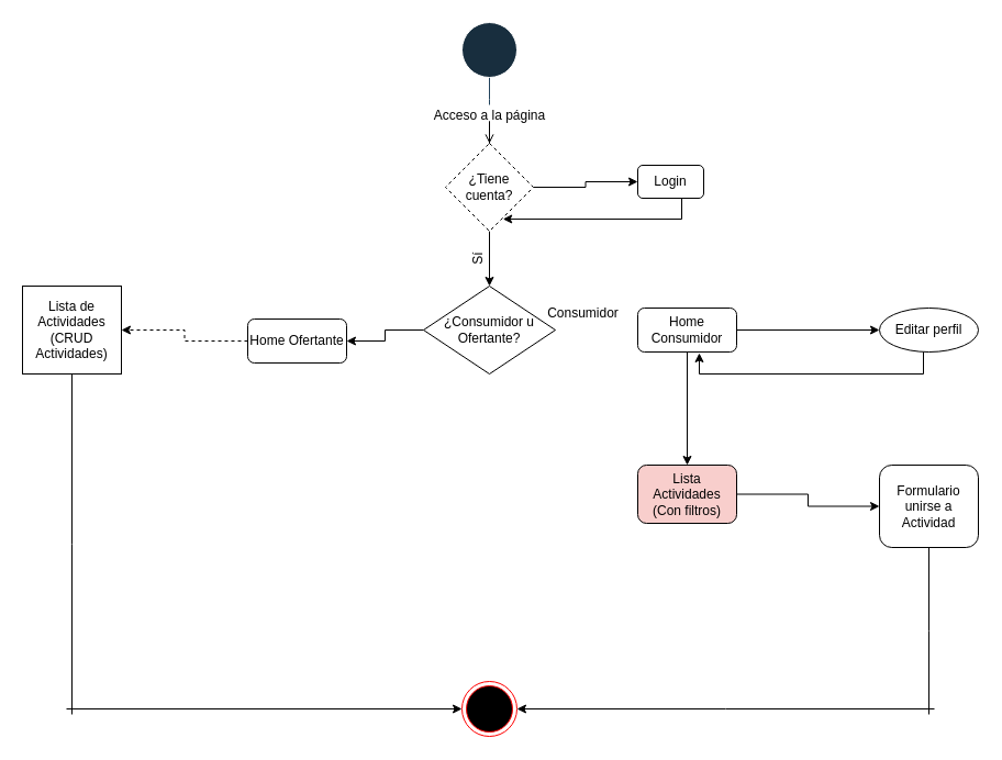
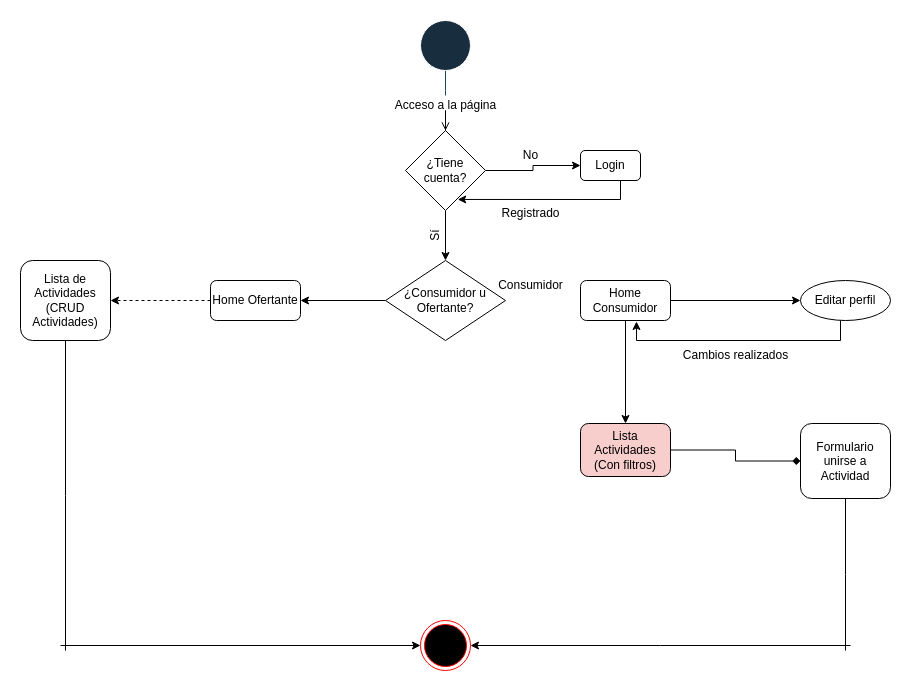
  <mxCell id="0" />
  <mxCell id="1" parent="0" />
  <mxCell id="2" value="" style="edgeStyle=orthogonalEdgeStyle;rounded=0;orthogonalLoop=1;jettySize=auto;html=1;labelBackgroundColor=none;strokeColor=#23445D;fontColor=default;endArrow=none;endFill=0;" parent="1" source="3" edge="1"><mxGeometry relative="1" as="geometry"><mxPoint x="445" y="95" as="targetPoint" /></mxGeometry></mxCell>
  <mxCell id="3" value="" style="ellipse;whiteSpace=wrap;html=1;labelBackgroundColor=none;fillColor=#182E3E;strokeColor=#FFFFFF;fontColor=#FFFFFF;" parent="1" vertex="1"><mxGeometry x="420" y="20" width="50" height="50" as="geometry" /></mxCell>
  <mxCell id="4" value="Acceso a la página" style="text;html=1;align=center;verticalAlign=middle;resizable=0;points=[];autosize=1;strokeColor=none;fillColor=none;" parent="1" vertex="1"><mxGeometry x="385" y="90" width="120" height="30" as="geometry" /></mxCell>
  <mxCell id="5" value="" style="edgeStyle=orthogonalEdgeStyle;rounded=0;orthogonalLoop=1;jettySize=auto;html=1;endArrow=open;" parent="1" source="4" target="8" edge="1"><mxGeometry relative="1" as="geometry"><mxPoint x="445" y="200" as="targetPoint" /><mxPoint x="445" y="120" as="sourcePoint" /></mxGeometry></mxCell>
  <mxCell id="6" value="" style="edgeStyle=orthogonalEdgeStyle;rounded=0;orthogonalLoop=1;jettySize=auto;html=1;" parent="1" source="8" target="10" edge="1"><mxGeometry relative="1" as="geometry" /></mxCell>
  <mxCell id="7" style="edgeStyle=orthogonalEdgeStyle;rounded=0;orthogonalLoop=1;jettySize=auto;html=1;" parent="1" source="8" target="14" edge="1"><mxGeometry relative="1" as="geometry" /></mxCell>
- <mxCell id="8" value="¿Tiene cuenta?" style="rhombus;whiteSpace=wrap;html=1;dashed=1;" parent="1" vertex="1"><mxGeometry x="405" y="130" width="80" height="80" as="geometry" /></mxCell>
+ <mxCell id="8" value="¿Tiene cuenta?" style="rhombus;whiteSpace=wrap;html=1;" parent="1" vertex="1"><mxGeometry x="405" y="130" width="80" height="80" as="geometry" /></mxCell>
  <mxCell id="9" style="edgeStyle=orthogonalEdgeStyle;rounded=0;orthogonalLoop=1;jettySize=auto;html=1;entryX=0.653;entryY=0.862;entryDx=0;entryDy=0;entryPerimeter=0;" parent="1" source="10" target="8" edge="1"><mxGeometry relative="1" as="geometry"><mxPoint x="625" y="240" as="targetPoint" /><Array as="points"><mxPoint x="620" y="199" /></Array></mxGeometry></mxCell>
  <mxCell id="10" value="Login" style="rounded=1;whiteSpace=wrap;html=1;" parent="1" vertex="1"><mxGeometry x="580" y="150" width="60" height="30" as="geometry" /></mxCell>
+ <mxCell id="11" value="No" style="text;html=1;align=center;verticalAlign=middle;resizable=0;points=[];autosize=1;strokeColor=none;fillColor=none;" parent="1" vertex="1"><mxGeometry x="510" y="140" width="40" height="30" as="geometry" /></mxCell>
  <mxCell id="12" value="Sí" style="text;html=1;align=center;verticalAlign=middle;whiteSpace=wrap;rounded=0;rotation=-90;" parent="1" vertex="1"><mxGeometry x="405" y="220" width="60" height="30" as="geometry" /></mxCell>
  <mxCell id="13" style="edgeStyle=orthogonalEdgeStyle;rounded=0;orthogonalLoop=1;jettySize=auto;html=1;" parent="1" source="14" target="16" edge="1"><mxGeometry relative="1" as="geometry" /></mxCell>
  <mxCell id="14" value="¿Consumidor u Ofertante?" style="rhombus;whiteSpace=wrap;html=1;" parent="1" vertex="1"><mxGeometry x="385" y="260" width="120" height="80" as="geometry" /></mxCell>
  <mxCell id="15" style="edgeStyle=orthogonalEdgeStyle;rounded=0;orthogonalLoop=1;jettySize=auto;html=1;entryX=1;entryY=0.5;entryDx=0;entryDy=0;dashed=1;" parent="1" source="16" target="22" edge="1"><mxGeometry relative="1" as="geometry" /></mxCell>
- <mxCell id="16" value="Home Ofertante" style="rounded=1;whiteSpace=wrap;html=1;" parent="1" vertex="1"><mxGeometry x="225" y="290" width="90" height="40" as="geometry" /></mxCell>
+ <mxCell id="16" value="Home Ofertante" style="rounded=1;whiteSpace=wrap;html=1;" parent="1" vertex="1"><mxGeometry x="210" y="280" width="90" height="40" as="geometry" /></mxCell>
  <mxCell id="17" style="edgeStyle=orthogonalEdgeStyle;rounded=0;orthogonalLoop=1;jettySize=auto;html=1;entryX=0;entryY=0.5;entryDx=0;entryDy=0;" parent="1" source="19" target="24" edge="1"><mxGeometry relative="1" as="geometry" /></mxCell>
  <mxCell id="18" style="edgeStyle=orthogonalEdgeStyle;rounded=0;orthogonalLoop=1;jettySize=auto;html=1;entryX=0.5;entryY=0;entryDx=0;entryDy=0;" parent="1" source="19" target="26" edge="1"><mxGeometry relative="1" as="geometry" /></mxCell>
  <mxCell id="19" value="Home Consumidor" style="rounded=1;whiteSpace=wrap;html=1;" parent="1" vertex="1"><mxGeometry x="580" y="280" width="90" height="40" as="geometry" /></mxCell>
  <mxCell id="20" value="Consumidor" style="text;html=1;align=center;verticalAlign=middle;resizable=0;points=[];autosize=1;strokeColor=none;fillColor=none;" parent="1" vertex="1"><mxGeometry x="485" y="270" width="90" height="30" as="geometry" /></mxCell>
  <mxCell id="21" style="edgeStyle=orthogonalEdgeStyle;rounded=0;orthogonalLoop=1;jettySize=auto;html=1;endArrow=none;endFill=0;" parent="1" source="22" edge="1"><mxGeometry relative="1" as="geometry"><mxPoint x="65" y="650" as="targetPoint" /></mxGeometry></mxCell>
- <mxCell id="22" value="Lista de Actividades&lt;div&gt;(CRUD Actividades)&lt;/div&gt;" style="whiteSpace=wrap;html=1;rounded=0;" parent="1" vertex="1"><mxGeometry x="20" y="260" width="90" height="80" as="geometry" /></mxCell>
+ <mxCell id="22" value="Lista de Actividades&lt;div&gt;(CRUD Actividades)&lt;/div&gt;" style="rounded=1;whiteSpace=wrap;html=1;" parent="1" vertex="1"><mxGeometry x="20" y="260" width="90" height="80" as="geometry" /></mxCell>
  <mxCell id="23" style="edgeStyle=orthogonalEdgeStyle;rounded=0;orthogonalLoop=1;jettySize=auto;html=1;entryX=0.622;entryY=1.025;entryDx=0;entryDy=0;entryPerimeter=0;" edge="1" parent="1" source="24" target="19"><mxGeometry relative="1" as="geometry"><mxPoint x="845" y="360" as="targetPoint" /><Array as="points"><mxPoint x="840" y="340" /><mxPoint x="636" y="340" /></Array></mxGeometry></mxCell>
  <mxCell id="24" value="Editar perfil" style="ellipse;whiteSpace=wrap;html=1;" parent="1" vertex="1"><mxGeometry x="800" y="280" width="90" height="40" as="geometry" /></mxCell>
- <mxCell id="25" style="edgeStyle=orthogonalEdgeStyle;rounded=0;orthogonalLoop=1;jettySize=auto;html=1;" parent="1" source="26" target="28" edge="1"><mxGeometry relative="1" as="geometry" /></mxCell>
+ <mxCell id="25" style="edgeStyle=orthogonalEdgeStyle;rounded=0;orthogonalLoop=1;jettySize=auto;html=1;endArrow=diamond;" parent="1" source="26" target="28" edge="1"><mxGeometry relative="1" as="geometry" /></mxCell>
  <mxCell id="26" value="Lista Actividades&lt;div&gt;(Con filtros)&lt;/div&gt;" style="rounded=1;whiteSpace=wrap;html=1;fillColor=#f8cecc;" parent="1" vertex="1"><mxGeometry x="580" y="423" width="90" height="53" as="geometry" /></mxCell>
  <mxCell id="27" style="edgeStyle=orthogonalEdgeStyle;rounded=0;orthogonalLoop=1;jettySize=auto;html=1;endArrow=none;endFill=0;" parent="1" source="28" edge="1"><mxGeometry relative="1" as="geometry"><mxPoint x="845" y="650" as="targetPoint" /></mxGeometry></mxCell>
  <mxCell id="28" value="&lt;span style=&quot;font-weight: normal;&quot;&gt;Formulario unirse a Actividad&lt;/span&gt;" style="rounded=1;whiteSpace=wrap;html=1;fontStyle=1" parent="1" vertex="1"><mxGeometry x="800" y="423" width="90" height="75" as="geometry" /></mxCell>
  <mxCell id="29" style="edgeStyle=orthogonalEdgeStyle;rounded=0;orthogonalLoop=1;jettySize=auto;html=1;endArrow=none;endFill=0;startArrow=classic;startFill=1;" parent="1" source="31" edge="1"><mxGeometry relative="1" as="geometry"><mxPoint x="850" y="645" as="targetPoint" /></mxGeometry></mxCell>
  <mxCell id="30" style="edgeStyle=orthogonalEdgeStyle;rounded=0;orthogonalLoop=1;jettySize=auto;html=1;startArrow=classic;startFill=1;endArrow=none;endFill=0;" parent="1" source="31" edge="1"><mxGeometry relative="1" as="geometry"><mxPoint x="60" y="645" as="targetPoint" /></mxGeometry></mxCell>
  <mxCell id="31" value="" style="ellipse;html=1;shape=endState;fillColor=#000000;strokeColor=#ff0000;" parent="1" vertex="1"><mxGeometry x="420" y="620" width="50" height="50" as="geometry" /></mxCell>
+ <mxCell id="32" value="Registrado" style="text;html=1;align=center;verticalAlign=middle;resizable=0;points=[];autosize=1;strokeColor=none;fillColor=none;" parent="1" vertex="1"><mxGeometry x="490" y="198" width="80" height="30" as="geometry" /></mxCell>
+ <mxCell id="33" value="Cambios realizados" style="text;html=1;align=center;verticalAlign=middle;resizable=0;points=[];autosize=1;strokeColor=none;fillColor=none;" vertex="1" parent="1"><mxGeometry x="670" y="340" width="130" height="30" as="geometry" /></mxCell>
